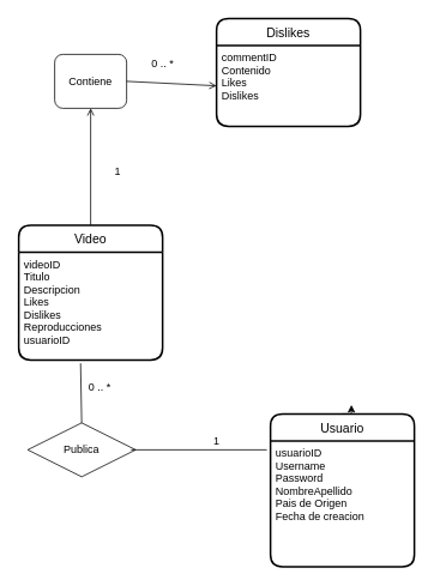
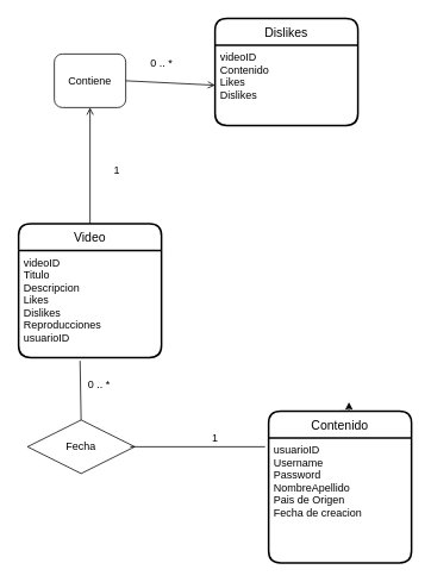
  <mxCell id="0" />
  <mxCell id="1" parent="0" />
  <mxCell id="2" style="edgeStyle=orthogonalEdgeStyle;rounded=0;orthogonalLoop=1;jettySize=auto;html=1;exitX=0.5;exitY=0;exitDx=0;exitDy=0;" parent="1" source="3" edge="1"><mxGeometry relative="1" as="geometry"><mxPoint x="390" y="450" as="targetPoint" /></mxGeometry></mxCell>
- <mxCell id="3" value="Usuario" style="swimlane;childLayout=stackLayout;horizontal=1;startSize=30;horizontalStack=0;rounded=1;fontSize=14;fontStyle=0;strokeWidth=2;resizeParent=0;resizeLast=1;shadow=0;dashed=0;align=center;" parent="1" vertex="1"><mxGeometry x="300" y="460" width="160" height="170" as="geometry" /></mxCell>
+ <mxCell id="3" value="Contenido" style="swimlane;childLayout=stackLayout;horizontal=1;startSize=30;horizontalStack=0;rounded=1;fontSize=14;fontStyle=0;strokeWidth=2;resizeParent=0;resizeLast=1;shadow=0;dashed=0;align=center;" parent="1" vertex="1"><mxGeometry x="300" y="460" width="160" height="170" as="geometry" /></mxCell>
  <mxCell id="4" value="usuarioID&#10;Username&#10;Password&#10;NombreApellido&#10;Pais de Origen&#10;Fecha de creacion&#10;" style="align=left;strokeColor=none;fillColor=none;spacingLeft=4;fontSize=12;verticalAlign=top;resizable=0;rotatable=0;part=1;" parent="3" vertex="1"><mxGeometry y="30" width="160" height="140" as="geometry" /></mxCell>
  <mxCell id="5" value="Dislikes" style="swimlane;childLayout=stackLayout;horizontal=1;startSize=30;horizontalStack=0;rounded=1;fontSize=14;fontStyle=0;strokeWidth=2;resizeParent=0;resizeLast=1;shadow=0;dashed=0;align=center;" parent="1" vertex="1"><mxGeometry x="240" y="20" width="160" height="120" as="geometry" /></mxCell>
- <mxCell id="6" value="commentID&#10;Contenido&#10;Likes&#10;Dislikes&#10;" style="align=left;strokeColor=none;fillColor=none;spacingLeft=4;fontSize=12;verticalAlign=top;resizable=0;rotatable=0;part=1;" parent="5" vertex="1"><mxGeometry y="30" width="160" height="90" as="geometry" /></mxCell>
+ <mxCell id="6" value="videoID&#10;Contenido&#10;Likes&#10;Dislikes&#10;" style="align=left;strokeColor=none;fillColor=none;spacingLeft=4;fontSize=12;verticalAlign=top;resizable=0;rotatable=0;part=1;" parent="5" vertex="1"><mxGeometry y="30" width="160" height="90" as="geometry" /></mxCell>
  <mxCell id="7" value="Video" style="swimlane;childLayout=stackLayout;horizontal=1;startSize=30;horizontalStack=0;rounded=1;fontSize=14;fontStyle=0;strokeWidth=2;resizeParent=0;resizeLast=1;shadow=0;dashed=0;align=center;" parent="1" vertex="1"><mxGeometry x="20" y="250" width="160" height="150" as="geometry" /></mxCell>
  <mxCell id="8" value="videoID&#10;Titulo&#10;Descripcion&#10;Likes&#10;Dislikes&#10;Reproducciones&#10;usuarioID&#10;&#10;" style="align=left;strokeColor=none;fillColor=none;spacingLeft=4;fontSize=12;verticalAlign=top;resizable=0;rotatable=0;part=1;" parent="7" vertex="1"><mxGeometry y="30" width="160" height="120" as="geometry" /></mxCell>
- <mxCell id="9" value="Publica" style="shape=rhombus;perimeter=rhombusPerimeter;whiteSpace=wrap;html=1;align=center;" parent="1" vertex="1"><mxGeometry x="30" y="470" width="120" height="60" as="geometry" /></mxCell>
+ <mxCell id="9" value="Fecha" style="shape=rhombus;perimeter=rhombusPerimeter;whiteSpace=wrap;html=1;align=center;" parent="1" vertex="1"><mxGeometry x="30" y="470" width="120" height="60" as="geometry" /></mxCell>
  <mxCell id="10" value="" style="endArrow=none;html=1;rounded=0;" parent="1" edge="1"><mxGeometry relative="1" as="geometry"><mxPoint x="145" y="500" as="sourcePoint" /><mxPoint x="296" y="500" as="targetPoint" /></mxGeometry></mxCell>
  <mxCell id="11" value="" style="endArrow=none;html=1;rounded=0;entryX=0.5;entryY=0;entryDx=0;entryDy=0;exitX=0.43;exitY=1.031;exitDx=0;exitDy=0;exitPerimeter=0;" parent="1" source="8" target="9" edge="1"><mxGeometry relative="1" as="geometry"><mxPoint x="80" y="410" as="sourcePoint" /><mxPoint x="240" y="410" as="targetPoint" /></mxGeometry></mxCell>
  <mxCell id="12" value="0 .. *" style="text;html=1;align=center;verticalAlign=middle;resizable=0;points=[];autosize=1;" parent="1" vertex="1"><mxGeometry x="90" y="420" width="40" height="20" as="geometry" /></mxCell>
  <mxCell id="13" value="1" style="text;html=1;align=center;verticalAlign=middle;resizable=0;points=[];autosize=1;" parent="1" vertex="1"><mxGeometry x="230" y="480" width="20" height="20" as="geometry" /></mxCell>
  <mxCell id="14" value="Contiene" style="whiteSpace=wrap;html=1;rounded=1;" parent="1" vertex="1"><mxGeometry x="60" y="60" width="80" height="60" as="geometry" /></mxCell>
  <mxCell id="15" value="" style="endArrow=open;html=1;rounded=0;entryX=0.5;entryY=1;entryDx=0;entryDy=0;exitX=0.5;exitY=0;exitDx=0;exitDy=0;" parent="1" source="7" target="14" edge="1"><mxGeometry relative="1" as="geometry"><mxPoint x="260" y="340" as="sourcePoint" /><mxPoint x="420" y="340" as="targetPoint" /></mxGeometry></mxCell>
  <mxCell id="16" value="" style="endArrow=open;html=1;rounded=0;exitX=1;exitY=0.5;exitDx=0;exitDy=0;entryX=0;entryY=0.5;entryDx=0;entryDy=0;" parent="1" source="14" target="6" edge="1"><mxGeometry relative="1" as="geometry"><mxPoint x="260" y="340" as="sourcePoint" /><mxPoint x="420" y="340" as="targetPoint" /></mxGeometry></mxCell>
  <mxCell id="17" value="0 .. *" style="text;html=1;align=center;verticalAlign=middle;resizable=0;points=[];autosize=1;" parent="1" vertex="1"><mxGeometry x="160" y="60" width="40" height="20" as="geometry" /></mxCell>
  <mxCell id="18" value="1" style="text;html=1;align=center;verticalAlign=middle;resizable=0;points=[];autosize=1;" parent="1" vertex="1"><mxGeometry x="120" y="180" width="20" height="20" as="geometry" /></mxCell>
